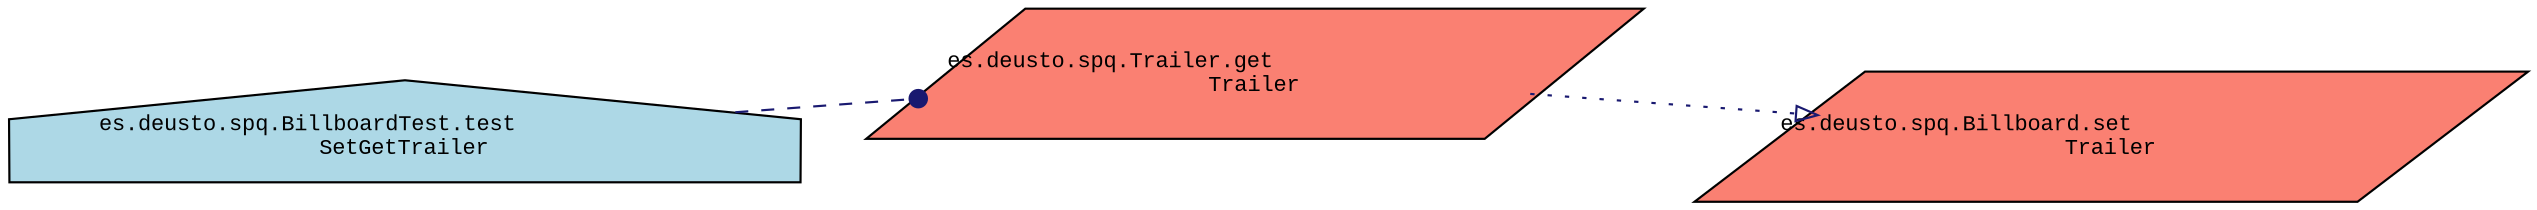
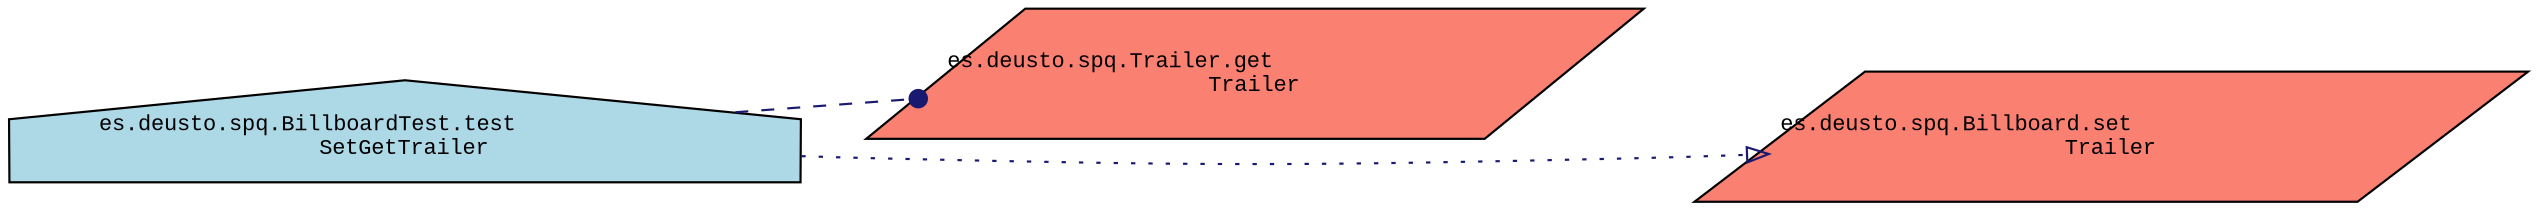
  digraph {
    fontname="Liberation Mono"
    rankdir=LR
    node [color=black fillcolor=salmon fontname="Liberation Mono" fontsize=10 shape=parallelogram style=filled]
    edge [color=midnightblue fontname="Liberation Mono" fontsize=10 labelfontname=Helvetica labelfontsize=10]
    n1 [fillcolor=lightblue fontcolor=black height=0.2 label="es.deusto.spq.BillboardTest.test\lSetGetTrailer" shape=house width=0.4]
    n2 [height=0.2 label="es.deusto.spq.Trailer.get\lTrailer" width=0.4]
    n3 [height=0.2 label="es.deusto.spq.Billboard.set\lTrailer" width=0.4]
    n1 -> n2 [arrowhead=dot style=dashed]
-   n2 -> n3 [arrowhead=onormal style=dotted]
+   n1 -> n3 [arrowhead=onormal style=dotted]
  }
